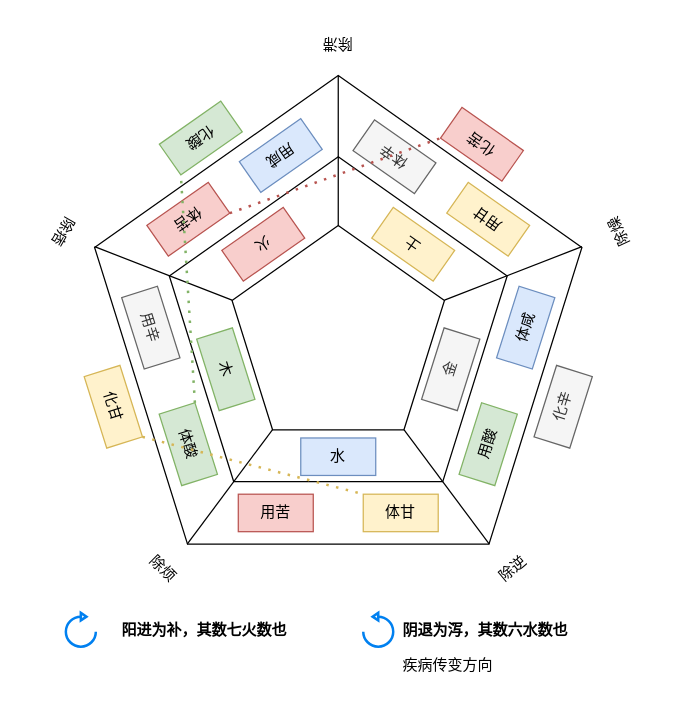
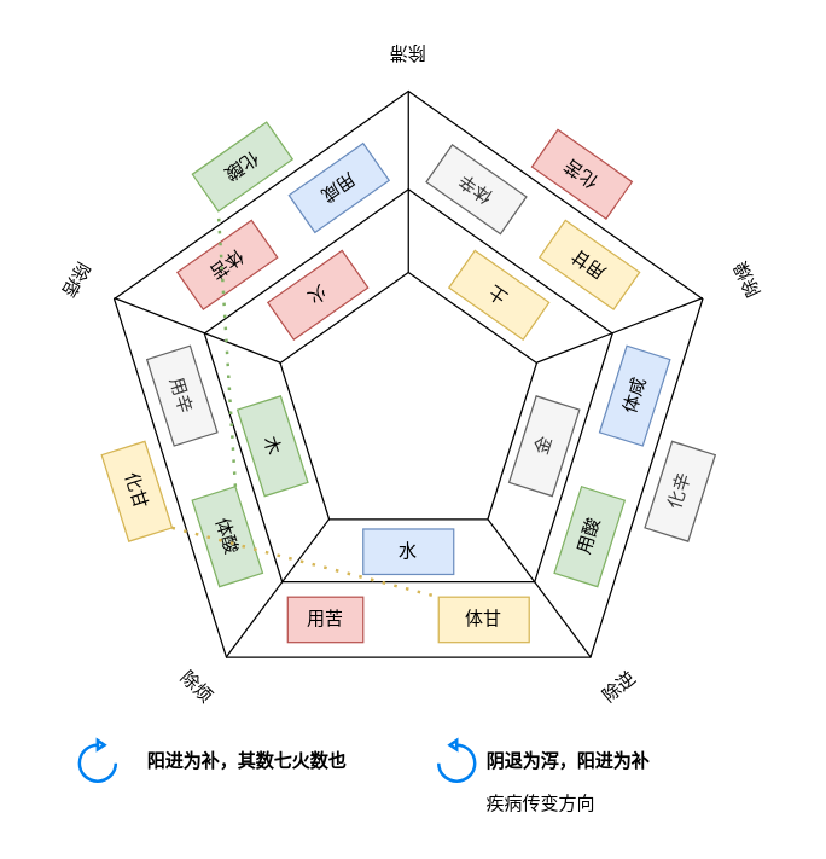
  <mxCell id="0" />
  <mxCell id="1" parent="0" />
  <mxCell id="2" value="" style="whiteSpace=wrap;html=1;shape=mxgraph.basic.pentagon" parent="1" vertex="1"><mxGeometry x="75" y="60" width="390" height="375" as="geometry" /></mxCell>
  <mxCell id="3" value="" style="whiteSpace=wrap;html=1;shape=mxgraph.basic.pentagon" parent="1" vertex="1"><mxGeometry x="134.8" y="125" width="270.4" height="260" as="geometry" /></mxCell>
  <mxCell id="4" value="" style="whiteSpace=wrap;html=1;shape=mxgraph.basic.pentagon" parent="1" vertex="1"><mxGeometry x="185" y="180" width="170" height="163.46" as="geometry" /></mxCell>
  <mxCell id="5" value="" style="endArrow=none;html=1;rounded=0;entryX=1;entryY=0.365;entryDx=0;entryDy=0;entryPerimeter=0;exitX=1;exitY=0.365;exitDx=0;exitDy=0;exitPerimeter=0;" parent="1" source="4" target="2" edge="1"><mxGeometry width="50" height="50" relative="1" as="geometry"><mxPoint x="360" y="240" as="sourcePoint" /><mxPoint x="400" y="190" as="targetPoint" /></mxGeometry></mxCell>
  <mxCell id="6" value="" style="endArrow=none;html=1;rounded=0;entryX=0.5;entryY=0;entryDx=0;entryDy=0;entryPerimeter=0;exitX=0.5;exitY=0;exitDx=0;exitDy=0;exitPerimeter=0;" parent="1" source="4" target="2" edge="1"><mxGeometry width="50" height="50" relative="1" as="geometry"><mxPoint x="240" y="130" as="sourcePoint" /><mxPoint x="290" y="80" as="targetPoint" /></mxGeometry></mxCell>
  <mxCell id="7" value="" style="endArrow=none;html=1;rounded=0;exitX=0;exitY=0.365;exitDx=0;exitDy=0;exitPerimeter=0;entryX=0;entryY=0.365;entryDx=0;entryDy=0;entryPerimeter=0;" parent="1" source="2" target="4" edge="1"><mxGeometry width="50" height="50" relative="1" as="geometry"><mxPoint x="110" y="220" as="sourcePoint" /><mxPoint x="160" y="170" as="targetPoint" /></mxGeometry></mxCell>
  <mxCell id="8" value="" style="endArrow=none;html=1;rounded=0;entryX=0.19;entryY=1;entryDx=0;entryDy=0;entryPerimeter=0;exitX=0.19;exitY=1;exitDx=0;exitDy=0;exitPerimeter=0;" parent="1" source="2" target="4" edge="1"><mxGeometry width="50" height="50" relative="1" as="geometry"><mxPoint x="150" y="440" as="sourcePoint" /><mxPoint x="200" y="390" as="targetPoint" /></mxGeometry></mxCell>
  <mxCell id="9" value="" style="endArrow=none;html=1;rounded=0;entryX=0.81;entryY=1;entryDx=0;entryDy=0;entryPerimeter=0;exitX=0.81;exitY=1;exitDx=0;exitDy=0;exitPerimeter=0;" parent="1" source="2" target="4" edge="1"><mxGeometry width="50" height="50" relative="1" as="geometry"><mxPoint x="280" y="400" as="sourcePoint" /><mxPoint x="330" y="350" as="targetPoint" /></mxGeometry></mxCell>
- <mxCell id="10" value="用苦" style="text;html=1;strokeColor=#b85450;fillColor=#f8cecc;align=center;verticalAlign=middle;whiteSpace=wrap;rounded=0;" parent="1" vertex="1"><mxGeometry x="190" y="395" width="60" height="30" as="geometry" /></mxCell>
+ <mxCell id="10" value="用苦" style="text;html=1;strokeColor=#b85450;fillColor=#f8cecc;align=center;verticalAlign=middle;whiteSpace=wrap;rounded=0;" parent="1" vertex="1"><mxGeometry x="190" y="395" width="50" height="30" as="geometry" /></mxCell>
  <mxCell id="11" value="体甘" style="text;html=1;strokeColor=#d6b656;fillColor=#fff2cc;align=center;verticalAlign=middle;whiteSpace=wrap;rounded=0;" parent="1" vertex="1"><mxGeometry x="290" y="395" width="60" height="30" as="geometry" /></mxCell>
  <mxCell id="12" value="水" style="text;html=1;strokeColor=#6c8ebf;fillColor=#dae8fc;align=center;verticalAlign=middle;whiteSpace=wrap;rounded=0;" parent="1" vertex="1"><mxGeometry x="240" y="350" width="60" height="30" as="geometry" /></mxCell>
  <mxCell id="13" value="木" style="text;html=1;strokeColor=#82b366;fillColor=#d5e8d4;align=center;verticalAlign=middle;whiteSpace=wrap;rounded=0;rotation=72.5;" parent="1" vertex="1"><mxGeometry x="150" y="280" width="60" height="30" as="geometry" /></mxCell>
  <mxCell id="14" value="用辛" style="text;html=1;strokeColor=#666666;fillColor=#f5f5f5;align=center;verticalAlign=middle;whiteSpace=wrap;rounded=0;rotation=72.5;fontColor=#333333;" parent="1" vertex="1"><mxGeometry x="90" y="246.73" width="60" height="30" as="geometry" /></mxCell>
  <mxCell id="15" value="体酸" style="text;html=1;strokeColor=#82b366;fillColor=#d5e8d4;align=center;verticalAlign=middle;whiteSpace=wrap;rounded=0;rotation=72.5;" parent="1" vertex="1"><mxGeometry x="120" y="340" width="60" height="30" as="geometry" /></mxCell>
  <mxCell id="16" value="化甘" style="text;html=1;strokeColor=#d6b656;fillColor=#fff2cc;align=center;verticalAlign=middle;whiteSpace=wrap;rounded=0;rotation=72.5;" parent="1" vertex="1"><mxGeometry x="60" y="310" width="60" height="30" as="geometry" /></mxCell>
  <mxCell id="17" value="火" style="text;html=1;strokeColor=#b85450;fillColor=#f8cecc;align=center;verticalAlign=middle;whiteSpace=wrap;rounded=0;rotation=145;" parent="1" vertex="1"><mxGeometry x="180" y="180" width="60" height="30" as="geometry" /></mxCell>
  <mxCell id="18" value="用咸" style="text;html=1;strokeColor=#6c8ebf;fillColor=#dae8fc;align=center;verticalAlign=middle;whiteSpace=wrap;rounded=0;rotation=145;" parent="1" vertex="1"><mxGeometry x="194" y="109" width="60" height="30" as="geometry" /></mxCell>
  <mxCell id="19" value="体苦" style="text;html=1;strokeColor=#b85450;fillColor=#f8cecc;align=center;verticalAlign=middle;whiteSpace=wrap;rounded=0;rotation=145;" parent="1" vertex="1"><mxGeometry x="120" y="160" width="60" height="30" as="geometry" /></mxCell>
  <mxCell id="20" value="化酸" style="text;html=1;strokeColor=#82b366;fillColor=#d5e8d4;align=center;verticalAlign=middle;whiteSpace=wrap;rounded=0;rotation=145;" parent="1" vertex="1"><mxGeometry x="130" y="95" width="60" height="30" as="geometry" /></mxCell>
  <mxCell id="21" value="土" style="text;html=1;strokeColor=#d6b656;fillColor=#fff2cc;align=center;verticalAlign=middle;whiteSpace=wrap;rounded=0;rotation=215;" parent="1" vertex="1"><mxGeometry x="300" y="180" width="60" height="30" as="geometry" /></mxCell>
  <mxCell id="22" value="用甘" style="text;html=1;strokeColor=#d6b656;fillColor=#fff2cc;align=center;verticalAlign=middle;whiteSpace=wrap;rounded=0;rotation=215;" parent="1" vertex="1"><mxGeometry x="360" y="160" width="60" height="30" as="geometry" /></mxCell>
  <mxCell id="23" value="体辛" style="text;html=1;strokeColor=#666666;fillColor=#f5f5f5;align=center;verticalAlign=middle;whiteSpace=wrap;rounded=0;rotation=215;fontColor=#333333;" parent="1" vertex="1"><mxGeometry x="285" y="110" width="60" height="30" as="geometry" /></mxCell>
  <mxCell id="24" value="化苦" style="text;html=1;strokeColor=#b85450;fillColor=#f8cecc;align=center;verticalAlign=middle;whiteSpace=wrap;rounded=0;rotation=215;" parent="1" vertex="1"><mxGeometry x="355" y="100" width="60" height="30" as="geometry" /></mxCell>
  <mxCell id="25" value="金" style="text;html=1;strokeColor=#666666;fillColor=#f5f5f5;align=center;verticalAlign=middle;whiteSpace=wrap;rounded=0;rotation=287.5;fontColor=#333333;" parent="1" vertex="1"><mxGeometry x="330" y="280" width="60" height="30" as="geometry" /></mxCell>
  <mxCell id="26" value="用酸" style="text;html=1;strokeColor=#82b366;fillColor=#d5e8d4;align=center;verticalAlign=middle;whiteSpace=wrap;rounded=0;rotation=287.5;" parent="1" vertex="1"><mxGeometry x="360" y="340" width="60" height="30" as="geometry" /></mxCell>
  <mxCell id="27" value="体咸" style="text;html=1;strokeColor=#6c8ebf;fillColor=#dae8fc;align=center;verticalAlign=middle;whiteSpace=wrap;rounded=0;rotation=287.5;" parent="1" vertex="1"><mxGeometry x="390" y="246.73" width="60" height="30" as="geometry" /></mxCell>
  <mxCell id="28" value="化辛" style="text;html=1;strokeColor=#666666;fillColor=#f5f5f5;align=center;verticalAlign=middle;whiteSpace=wrap;rounded=0;rotation=287.5;fontColor=#333333;" parent="1" vertex="1"><mxGeometry x="420" y="310" width="60" height="30" as="geometry" /></mxCell>
  <mxCell id="29" value="除逆" style="text;html=1;strokeColor=none;fillColor=none;align=center;verticalAlign=middle;whiteSpace=wrap;rounded=0;rotation=-40;" parent="1" vertex="1"><mxGeometry x="380" y="440" width="60" height="30" as="geometry" /></mxCell>
  <mxCell id="30" value="除烦" style="text;html=1;strokeColor=none;fillColor=none;align=center;verticalAlign=middle;whiteSpace=wrap;rounded=0;rotation=45;" parent="1" vertex="1"><mxGeometry x="100" y="440" width="60" height="30" as="geometry" /></mxCell>
  <mxCell id="31" value="除痞" style="text;html=1;strokeColor=none;fillColor=none;align=center;verticalAlign=middle;whiteSpace=wrap;rounded=0;rotation=120;" parent="1" vertex="1"><mxGeometry x="20" y="170" width="60" height="30" as="geometry" /></mxCell>
  <mxCell id="32" value="除燥" style="text;html=1;strokeColor=none;fillColor=none;align=center;verticalAlign=middle;whiteSpace=wrap;rounded=0;rotation=-115;" parent="1" vertex="1"><mxGeometry x="465" y="170" width="60" height="30" as="geometry" /></mxCell>
  <mxCell id="33" value="除滞" style="text;html=1;strokeColor=none;fillColor=none;align=center;verticalAlign=middle;whiteSpace=wrap;rounded=0;rotation=-180;" parent="1" vertex="1"><mxGeometry x="240" y="20" width="60" height="30" as="geometry" /></mxCell>
- <mxCell id="34" value="阴退为泻，其数六水数也" style="text;whiteSpace=wrap;html=1;fontStyle=1" parent="1" vertex="1"><mxGeometry x="320" y="490" width="170" height="40" as="geometry" /></mxCell>
+ <mxCell id="34" value="阴退为泻，阳进为补" style="text;whiteSpace=wrap;html=1;fontStyle=1" parent="1" vertex="1"><mxGeometry x="320" y="490" width="170" height="40" as="geometry" /></mxCell>
  <mxCell id="35" value="阳进为补，其数七火数也" style="text;whiteSpace=wrap;html=1;fontStyle=1" parent="1" vertex="1"><mxGeometry x="95" y="490" width="170" height="40" as="geometry" /></mxCell>
  <mxCell id="36" value="" style="html=1;verticalLabelPosition=bottom;align=center;labelBackgroundColor=#ffffff;verticalAlign=top;strokeWidth=2;strokeColor=#0080F0;shadow=0;dashed=0;shape=mxgraph.ios7.icons.reload;" parent="1" vertex="1"><mxGeometry x="52" y="490" width="24" height="27" as="geometry" /></mxCell>
  <mxCell id="37" value="" style="html=1;verticalLabelPosition=bottom;align=center;labelBackgroundColor=#ffffff;verticalAlign=top;strokeWidth=2;strokeColor=#0080F0;shadow=0;dashed=0;shape=mxgraph.ios7.icons.reload;direction=east;flipH=1;" parent="1" vertex="1"><mxGeometry x="290" y="490" width="24" height="27" as="geometry" /></mxCell>
- <mxCell id="38" value="" style="endArrow=none;dashed=1;html=1;dashPattern=1 3;strokeWidth=2;rounded=0;entryX=1;entryY=0;entryDx=0;entryDy=0;exitX=0;exitY=0;exitDx=0;exitDy=0;strokeColor=#b85450;fillColor=#f8cecc;" parent="1" source="19" target="24" edge="1"><mxGeometry width="50" height="50" relative="1" as="geometry"><mxPoint x="320" y="20" as="sourcePoint" /><mxPoint x="370" y="-30" as="targetPoint" /></mxGeometry></mxCell>
  <mxCell id="39" value="" style="endArrow=none;dashed=1;html=1;dashPattern=1 3;strokeWidth=2;rounded=0;entryX=1;entryY=0;entryDx=0;entryDy=0;exitX=0;exitY=0;exitDx=0;exitDy=0;fillColor=#d5e8d4;strokeColor=#82b366;" parent="1" source="15" target="20" edge="1"><mxGeometry width="50" height="50" relative="1" as="geometry"><mxPoint x="120" y="330" as="sourcePoint" /><mxPoint x="170" y="280" as="targetPoint" /></mxGeometry></mxCell>
  <mxCell id="40" value="" style="endArrow=none;dashed=1;html=1;dashPattern=1 3;strokeWidth=2;rounded=0;entryX=0;entryY=0;entryDx=0;entryDy=0;exitX=1;exitY=0;exitDx=0;exitDy=0;fillColor=#fff2cc;strokeColor=#d6b656;" parent="1" source="16" target="11" edge="1"><mxGeometry width="50" height="50" relative="1" as="geometry"><mxPoint x="120" y="330" as="sourcePoint" /><mxPoint x="170" y="280" as="targetPoint" /></mxGeometry></mxCell>
  <mxCell id="41" value="疾病传变方向" style="text;html=1;strokeColor=none;fillColor=none;align=left;verticalAlign=middle;whiteSpace=wrap;rounded=0;" parent="1" vertex="1"><mxGeometry x="320" y="517" width="96" height="30" as="geometry" /></mxCell>
